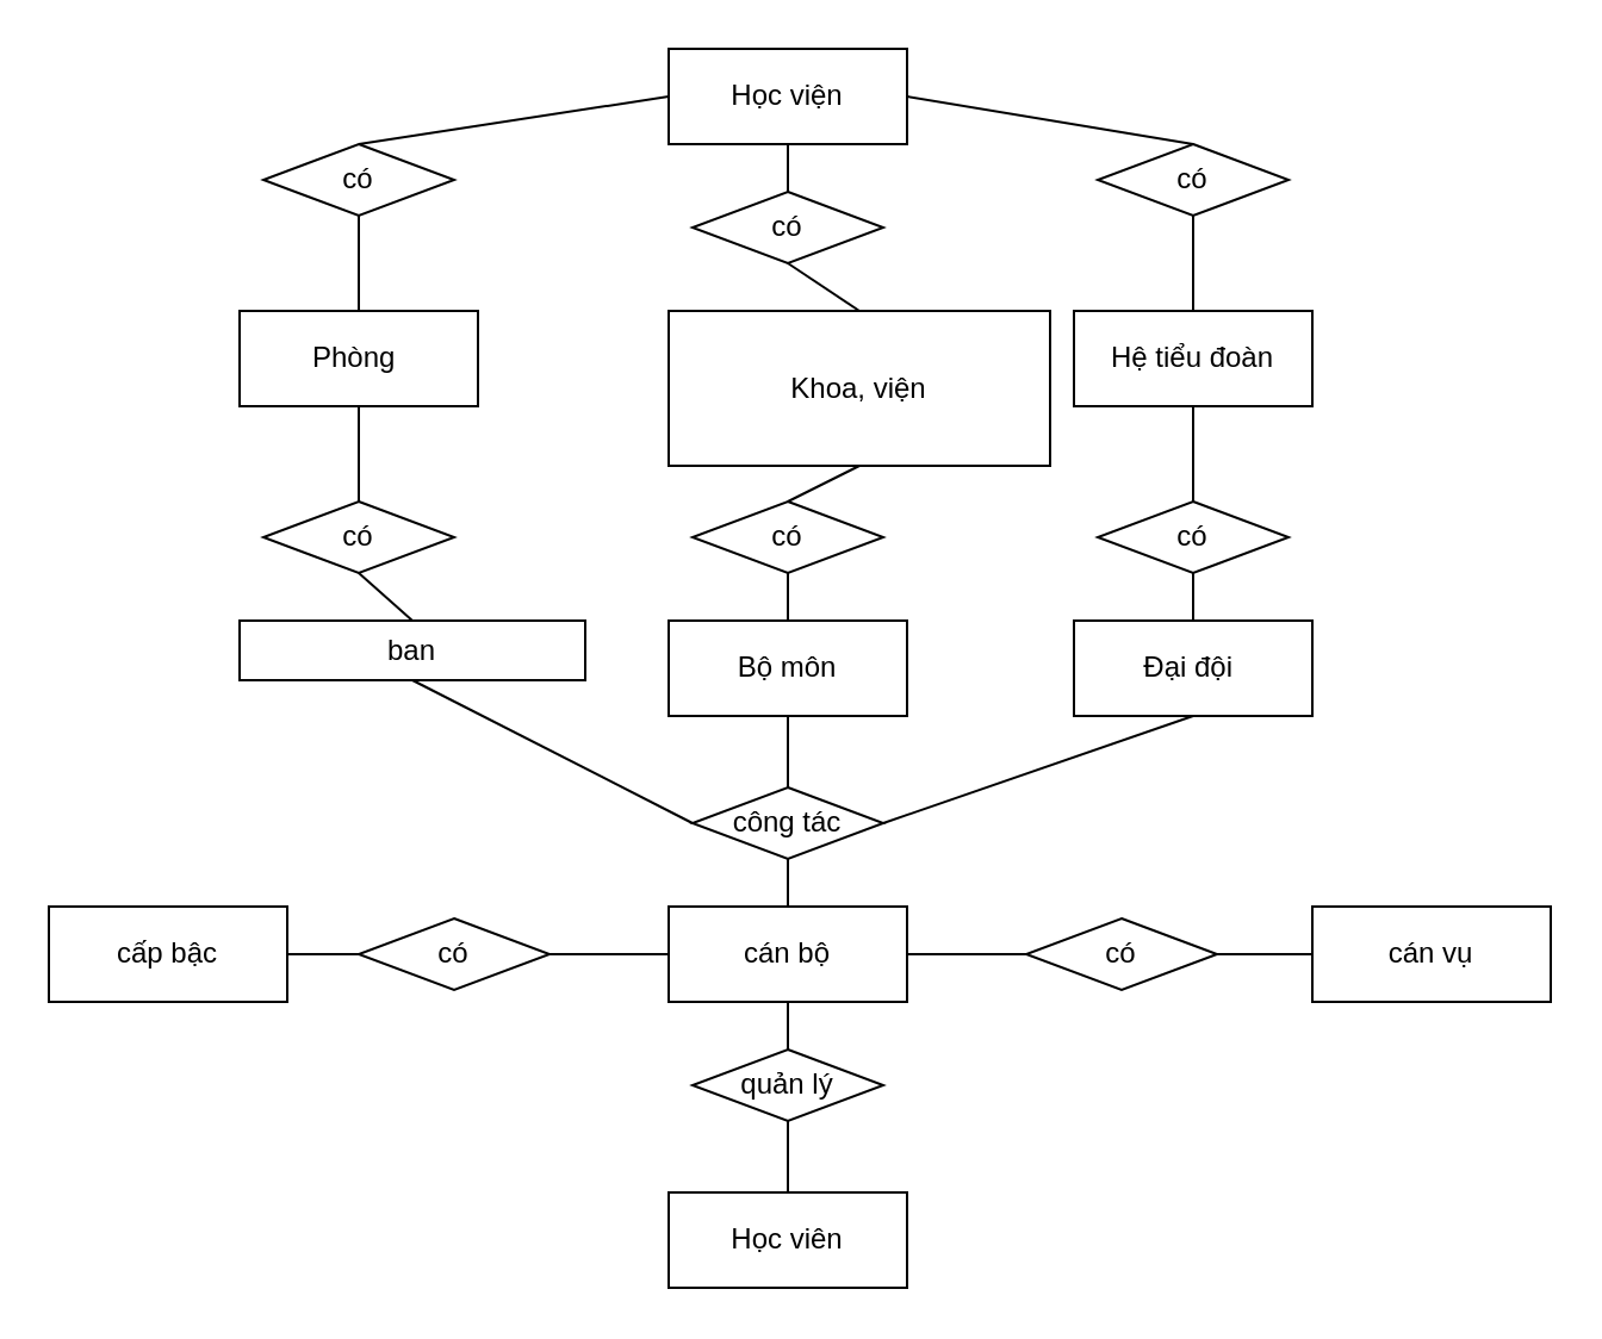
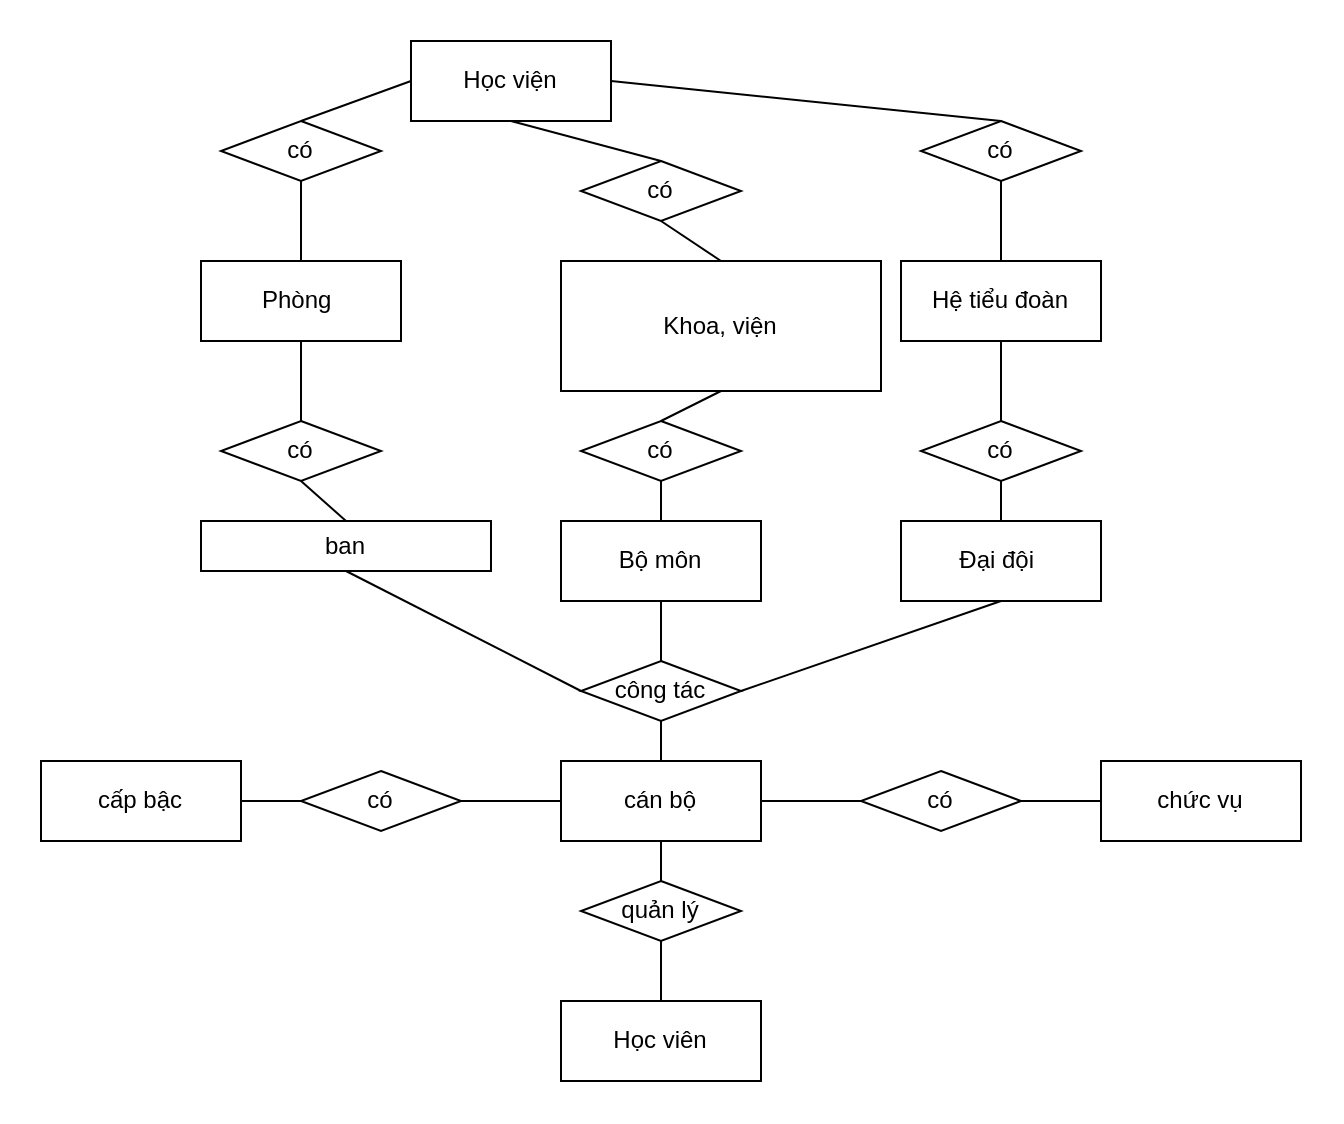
  <mxCell id="0" />
  <mxCell id="1" parent="0" />
- <mxCell id="2" value="Học viện" style="rounded=0;whiteSpace=wrap;html=1;" vertex="1" parent="1"><mxGeometry x="280" y="20" width="100" height="40" as="geometry" /></mxCell>
+ <mxCell id="2" value="Học viện" style="rounded=0;whiteSpace=wrap;html=1;" vertex="1" parent="1"><mxGeometry x="205" y="20" width="100" height="40" as="geometry" /></mxCell>
  <mxCell id="3" value="Phòng&amp;nbsp;" style="rounded=0;whiteSpace=wrap;html=1;" vertex="1" parent="1"><mxGeometry x="100" y="130" width="100" height="40" as="geometry" /></mxCell>
  <mxCell id="4" value="Khoa, viện" style="rounded=0;whiteSpace=wrap;html=1;" vertex="1" parent="1"><mxGeometry x="280" y="130" width="160" height="65" as="geometry" /></mxCell>
  <mxCell id="5" value="Hệ tiểu đoàn" style="rounded=0;whiteSpace=wrap;html=1;" vertex="1" parent="1"><mxGeometry x="450" y="130" width="100" height="40" as="geometry" /></mxCell>
  <mxCell id="6" value="ban" style="rounded=0;whiteSpace=wrap;html=1;" vertex="1" parent="1"><mxGeometry x="100" y="260" width="145" height="25" as="geometry" /></mxCell>
  <mxCell id="7" value="Bộ môn" style="rounded=0;whiteSpace=wrap;html=1;" vertex="1" parent="1"><mxGeometry x="280" y="260" width="100" height="40" as="geometry" /></mxCell>
  <mxCell id="8" value="Đại đội&amp;nbsp;" style="rounded=0;whiteSpace=wrap;html=1;" vertex="1" parent="1"><mxGeometry x="450" y="260" width="100" height="40" as="geometry" /></mxCell>
  <mxCell id="9" value="Học viên" style="rounded=0;whiteSpace=wrap;html=1;" vertex="1" parent="1"><mxGeometry x="280" y="500" width="100" height="40" as="geometry" /></mxCell>
  <mxCell id="10" value="cán bộ" style="rounded=0;whiteSpace=wrap;html=1;" vertex="1" parent="1"><mxGeometry x="280" y="380" width="100" height="40" as="geometry" /></mxCell>
  <mxCell id="11" value="có" style="rhombus;whiteSpace=wrap;html=1;" vertex="1" parent="1"><mxGeometry x="110" y="60" width="80" height="30" as="geometry" /></mxCell>
  <mxCell id="12" value="có" style="rhombus;whiteSpace=wrap;html=1;" vertex="1" parent="1"><mxGeometry x="290" y="80" width="80" height="30" as="geometry" /></mxCell>
  <mxCell id="13" value="có" style="rhombus;whiteSpace=wrap;html=1;" vertex="1" parent="1"><mxGeometry x="460" y="60" width="80" height="30" as="geometry" /></mxCell>
  <mxCell id="14" value="có" style="rhombus;whiteSpace=wrap;html=1;" vertex="1" parent="1"><mxGeometry x="110" y="210" width="80" height="30" as="geometry" /></mxCell>
  <mxCell id="15" value="có" style="rhombus;whiteSpace=wrap;html=1;" vertex="1" parent="1"><mxGeometry x="290" y="210" width="80" height="30" as="geometry" /></mxCell>
  <mxCell id="16" value="có" style="rhombus;whiteSpace=wrap;html=1;" vertex="1" parent="1"><mxGeometry x="460" y="210" width="80" height="30" as="geometry" /></mxCell>
  <mxCell id="17" value="công tác" style="rhombus;whiteSpace=wrap;html=1;" vertex="1" parent="1"><mxGeometry x="290" y="330" width="80" height="30" as="geometry" /></mxCell>
  <mxCell id="18" value="quản lý" style="rhombus;whiteSpace=wrap;html=1;" vertex="1" parent="1"><mxGeometry x="290" y="440" width="80" height="30" as="geometry" /></mxCell>
  <mxCell id="19" value="" style="endArrow=none;html=1;rounded=0;exitX=0.5;exitY=0;exitDx=0;exitDy=0;entryX=0;entryY=0.5;entryDx=0;entryDy=0;" edge="1" parent="1" source="11" target="2"><mxGeometry width="50" height="50" relative="1" as="geometry"><mxPoint x="250" y="100" as="sourcePoint" /><mxPoint x="300" y="50" as="targetPoint" /></mxGeometry></mxCell>
  <mxCell id="20" value="" style="endArrow=none;html=1;rounded=0;entryX=0.5;entryY=1;entryDx=0;entryDy=0;exitX=0.5;exitY=0;exitDx=0;exitDy=0;" edge="1" parent="1" source="12" target="2"><mxGeometry width="50" height="50" relative="1" as="geometry"><mxPoint x="260" y="110" as="sourcePoint" /><mxPoint x="310" y="60" as="targetPoint" /></mxGeometry></mxCell>
  <mxCell id="21" value="" style="endArrow=none;html=1;rounded=0;exitX=0.5;exitY=0;exitDx=0;exitDy=0;entryX=0.5;entryY=1;entryDx=0;entryDy=0;" edge="1" parent="1" source="4" target="12"><mxGeometry width="50" height="50" relative="1" as="geometry"><mxPoint x="270" y="120" as="sourcePoint" /><mxPoint x="320" y="70" as="targetPoint" /></mxGeometry></mxCell>
  <mxCell id="22" value="" style="endArrow=none;html=1;rounded=0;entryX=0.5;entryY=1;entryDx=0;entryDy=0;" edge="1" parent="1" source="14" target="3"><mxGeometry width="50" height="50" relative="1" as="geometry"><mxPoint x="160" y="230" as="sourcePoint" /><mxPoint x="210" y="180" as="targetPoint" /></mxGeometry></mxCell>
  <mxCell id="23" value="" style="endArrow=none;html=1;rounded=0;entryX=0.5;entryY=1;entryDx=0;entryDy=0;exitX=0.5;exitY=0;exitDx=0;exitDy=0;" edge="1" parent="1" source="15" target="4"><mxGeometry width="50" height="50" relative="1" as="geometry"><mxPoint x="390" y="230" as="sourcePoint" /><mxPoint x="440" y="180" as="targetPoint" /></mxGeometry></mxCell>
  <mxCell id="24" value="" style="endArrow=none;html=1;rounded=0;entryX=0.5;entryY=1;entryDx=0;entryDy=0;exitX=0.5;exitY=0;exitDx=0;exitDy=0;" edge="1" parent="1" source="6" target="14"><mxGeometry width="50" height="50" relative="1" as="geometry"><mxPoint x="330" y="320" as="sourcePoint" /><mxPoint x="380" y="270" as="targetPoint" /></mxGeometry></mxCell>
  <mxCell id="25" value="" style="endArrow=none;html=1;rounded=0;entryX=0.5;entryY=1;entryDx=0;entryDy=0;exitX=0;exitY=0.5;exitDx=0;exitDy=0;" edge="1" parent="1" source="17" target="6"><mxGeometry width="50" height="50" relative="1" as="geometry"><mxPoint x="140" y="380" as="sourcePoint" /><mxPoint x="190" y="330" as="targetPoint" /></mxGeometry></mxCell>
  <mxCell id="26" value="" style="endArrow=none;html=1;rounded=0;entryX=0.5;entryY=1;entryDx=0;entryDy=0;exitX=1;exitY=0.5;exitDx=0;exitDy=0;" edge="1" parent="1" source="17" target="8"><mxGeometry width="50" height="50" relative="1" as="geometry"><mxPoint x="410" y="360" as="sourcePoint" /><mxPoint x="460" y="310" as="targetPoint" /></mxGeometry></mxCell>
  <mxCell id="27" value="" style="endArrow=none;html=1;rounded=0;entryX=0.5;entryY=1;entryDx=0;entryDy=0;" edge="1" parent="1" target="7"><mxGeometry width="50" height="50" relative="1" as="geometry"><mxPoint x="330" y="330" as="sourcePoint" /><mxPoint x="380" y="280" as="targetPoint" /></mxGeometry></mxCell>
  <mxCell id="28" value="" style="endArrow=none;html=1;rounded=0;entryX=0.5;entryY=1;entryDx=0;entryDy=0;" edge="1" parent="1" target="15"><mxGeometry width="50" height="50" relative="1" as="geometry"><mxPoint x="330" y="260" as="sourcePoint" /><mxPoint x="380" y="210" as="targetPoint" /></mxGeometry></mxCell>
  <mxCell id="29" value="" style="endArrow=none;html=1;rounded=0;entryX=1;entryY=0.5;entryDx=0;entryDy=0;exitX=0.5;exitY=0;exitDx=0;exitDy=0;" edge="1" parent="1" source="13" target="2"><mxGeometry width="50" height="50" relative="1" as="geometry"><mxPoint x="310" y="160" as="sourcePoint" /><mxPoint x="360" y="110" as="targetPoint" /></mxGeometry></mxCell>
  <mxCell id="30" value="" style="endArrow=none;html=1;rounded=0;entryX=0.5;entryY=1;entryDx=0;entryDy=0;exitX=0.5;exitY=0;exitDx=0;exitDy=0;" edge="1" parent="1" source="8" target="16"><mxGeometry width="50" height="50" relative="1" as="geometry"><mxPoint x="330" y="320" as="sourcePoint" /><mxPoint x="380" y="270" as="targetPoint" /></mxGeometry></mxCell>
  <mxCell id="31" value="" style="endArrow=none;html=1;rounded=0;exitX=0.5;exitY=0;exitDx=0;exitDy=0;entryX=0.5;entryY=1;entryDx=0;entryDy=0;" edge="1" parent="1" source="3" target="11"><mxGeometry width="50" height="50" relative="1" as="geometry"><mxPoint x="320" y="170" as="sourcePoint" /><mxPoint x="370" y="120" as="targetPoint" /></mxGeometry></mxCell>
  <mxCell id="32" value="" style="endArrow=none;html=1;rounded=0;entryX=0.5;entryY=1;entryDx=0;entryDy=0;exitX=0.5;exitY=0;exitDx=0;exitDy=0;" edge="1" parent="1" source="5" target="13"><mxGeometry width="50" height="50" relative="1" as="geometry"><mxPoint x="330" y="180" as="sourcePoint" /><mxPoint x="380" y="130" as="targetPoint" /></mxGeometry></mxCell>
  <mxCell id="33" value="" style="endArrow=none;html=1;rounded=0;entryX=0.5;entryY=1;entryDx=0;entryDy=0;" edge="1" parent="1" source="16" target="5"><mxGeometry width="50" height="50" relative="1" as="geometry"><mxPoint x="330" y="320" as="sourcePoint" /><mxPoint x="380" y="270" as="targetPoint" /></mxGeometry></mxCell>
  <mxCell id="34" value="" style="endArrow=none;html=1;rounded=0;exitX=0.5;exitY=0;exitDx=0;exitDy=0;" edge="1" parent="1" source="10"><mxGeometry width="50" height="50" relative="1" as="geometry"><mxPoint x="280" y="410" as="sourcePoint" /><mxPoint x="330" y="360" as="targetPoint" /></mxGeometry></mxCell>
  <mxCell id="35" value="" style="endArrow=none;html=1;rounded=0;" edge="1" parent="1" source="9"><mxGeometry width="50" height="50" relative="1" as="geometry"><mxPoint x="340" y="190" as="sourcePoint" /><mxPoint x="330" y="470" as="targetPoint" /></mxGeometry></mxCell>
  <mxCell id="36" value="" style="endArrow=none;html=1;rounded=0;entryX=0.5;entryY=1;entryDx=0;entryDy=0;exitX=0.5;exitY=0;exitDx=0;exitDy=0;" edge="1" parent="1" source="18" target="10"><mxGeometry width="50" height="50" relative="1" as="geometry"><mxPoint x="330" y="320" as="sourcePoint" /><mxPoint x="380" y="270" as="targetPoint" /></mxGeometry></mxCell>
  <mxCell id="37" value="cấp bậc" style="rounded=0;whiteSpace=wrap;html=1;" vertex="1" parent="1"><mxGeometry x="20" y="380" width="100" height="40" as="geometry" /></mxCell>
- <mxCell id="38" value="cán vụ" style="rounded=0;whiteSpace=wrap;html=1;" vertex="1" parent="1"><mxGeometry x="550" y="380" width="100" height="40" as="geometry" /></mxCell>
+ <mxCell id="38" value="chức vụ" style="rounded=0;whiteSpace=wrap;html=1;" vertex="1" parent="1"><mxGeometry x="550" y="380" width="100" height="40" as="geometry" /></mxCell>
  <mxCell id="39" value="" style="endArrow=none;html=1;rounded=0;exitX=0;exitY=0.5;exitDx=0;exitDy=0;" edge="1" parent="1" source="41" target="37"><mxGeometry width="50" height="50" relative="1" as="geometry"><mxPoint x="330" y="320" as="sourcePoint" /><mxPoint x="380" y="270" as="targetPoint" /></mxGeometry></mxCell>
  <mxCell id="40" value="" style="endArrow=none;html=1;rounded=0;entryX=0;entryY=0.5;entryDx=0;entryDy=0;exitX=1;exitY=0.5;exitDx=0;exitDy=0;" edge="1" parent="1" source="42" target="38"><mxGeometry width="50" height="50" relative="1" as="geometry"><mxPoint x="400" y="440" as="sourcePoint" /><mxPoint x="450" y="390" as="targetPoint" /></mxGeometry></mxCell>
  <mxCell id="41" value="có" style="rhombus;whiteSpace=wrap;html=1;" vertex="1" parent="1"><mxGeometry x="150" y="385" width="80" height="30" as="geometry" /></mxCell>
  <mxCell id="42" value="có" style="rhombus;whiteSpace=wrap;html=1;" vertex="1" parent="1"><mxGeometry x="430" y="385" width="80" height="30" as="geometry" /></mxCell>
  <mxCell id="43" value="" style="endArrow=none;html=1;rounded=0;exitX=1;exitY=0.5;exitDx=0;exitDy=0;entryX=0;entryY=0.5;entryDx=0;entryDy=0;" edge="1" parent="1" source="10" target="42"><mxGeometry width="50" height="50" relative="1" as="geometry"><mxPoint x="330" y="320" as="sourcePoint" /><mxPoint x="380" y="270" as="targetPoint" /></mxGeometry></mxCell>
  <mxCell id="44" value="" style="endArrow=none;html=1;rounded=0;exitX=1;exitY=0.5;exitDx=0;exitDy=0;entryX=0;entryY=0.5;entryDx=0;entryDy=0;" edge="1" parent="1" source="41" target="10"><mxGeometry width="50" height="50" relative="1" as="geometry"><mxPoint x="220" y="460" as="sourcePoint" /><mxPoint x="270" y="410" as="targetPoint" /></mxGeometry></mxCell>
